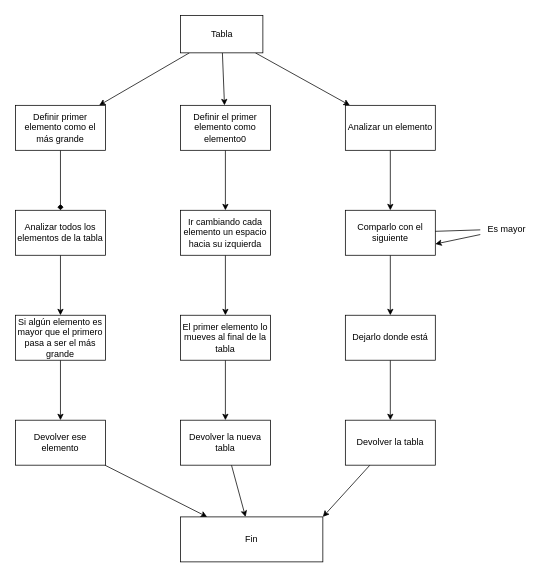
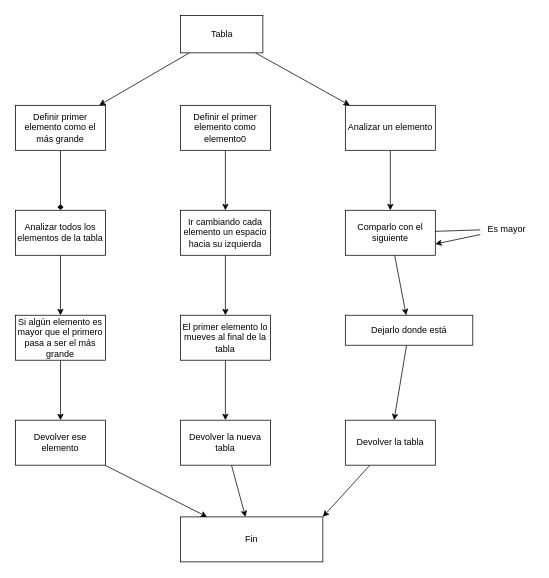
  <mxCell id="0" />
  <mxCell id="1" parent="0" />
- <mxCell id="2" value="" style="edgeStyle=none;html=1;" edge="1" parent="1" source="5" target="7"><mxGeometry relative="1" as="geometry" /></mxCell>
  <mxCell id="3" value="" style="edgeStyle=none;html=1;" edge="1" parent="1" source="5" target="9"><mxGeometry relative="1" as="geometry" /></mxCell>
  <mxCell id="4" value="" style="edgeStyle=none;html=1;" edge="1" parent="1" source="5" target="11"><mxGeometry relative="1" as="geometry" /></mxCell>
  <mxCell id="5" value="Tabla" style="html=1;" vertex="1" parent="1"><mxGeometry x="240" y="20" width="110" height="50" as="geometry" /></mxCell>
  <mxCell id="6" value="" style="edgeStyle=none;html=1;" edge="1" parent="1" source="7" target="20"><mxGeometry relative="1" as="geometry" /></mxCell>
  <mxCell id="7" value="Definir el primer elemento como elemento0" style="whiteSpace=wrap;html=1;" vertex="1" parent="1"><mxGeometry x="240" y="140" width="120" height="60" as="geometry" /></mxCell>
  <mxCell id="8" value="" style="edgeStyle=none;html=1;" edge="1" parent="1" source="9" target="27"><mxGeometry relative="1" as="geometry" /></mxCell>
  <mxCell id="9" value="Analizar un elemento" style="whiteSpace=wrap;html=1;" vertex="1" parent="1"><mxGeometry x="460" y="140" width="120" height="60" as="geometry" /></mxCell>
  <mxCell id="10" value="" style="edgeStyle=none;html=1;endArrow=diamond;" edge="1" parent="1" source="11" target="13"><mxGeometry relative="1" as="geometry" /></mxCell>
  <mxCell id="11" value="Definir primer elemento como el más grande" style="whiteSpace=wrap;html=1;" vertex="1" parent="1"><mxGeometry x="20" y="140" width="120" height="60" as="geometry" /></mxCell>
  <mxCell id="12" value="" style="edgeStyle=none;html=1;" edge="1" parent="1" source="13" target="15"><mxGeometry relative="1" as="geometry" /></mxCell>
  <mxCell id="13" value="Analizar todos los elementos de la tabla" style="whiteSpace=wrap;html=1;" vertex="1" parent="1"><mxGeometry x="20" y="280" width="120" height="60" as="geometry" /></mxCell>
  <mxCell id="14" value="" style="edgeStyle=none;html=1;" edge="1" parent="1" source="15" target="17"><mxGeometry relative="1" as="geometry" /></mxCell>
  <mxCell id="15" value="Si algún elemento es mayor que el primero pasa a ser el más grande" style="whiteSpace=wrap;html=1;" vertex="1" parent="1"><mxGeometry x="20" y="420" width="120" height="60" as="geometry" /></mxCell>
  <mxCell id="16" value="" style="edgeStyle=none;html=1;" edge="1" parent="1" source="17" target="18"><mxGeometry relative="1" as="geometry" /></mxCell>
  <mxCell id="17" value="Devolver ese elemento" style="whiteSpace=wrap;html=1;" vertex="1" parent="1"><mxGeometry x="20" y="560" width="120" height="60" as="geometry" /></mxCell>
  <mxCell id="18" value="Fin" style="whiteSpace=wrap;html=1;" vertex="1" parent="1"><mxGeometry x="240" y="689" width="190" height="60" as="geometry" /></mxCell>
  <mxCell id="19" value="" style="edgeStyle=none;html=1;" edge="1" parent="1" source="20" target="22"><mxGeometry relative="1" as="geometry" /></mxCell>
  <mxCell id="20" value="Ir cambiando cada elemento un espacio hacia su izquierda" style="whiteSpace=wrap;html=1;" vertex="1" parent="1"><mxGeometry x="240" y="280" width="120" height="60" as="geometry" /></mxCell>
  <mxCell id="21" value="" style="edgeStyle=none;html=1;" edge="1" parent="1" source="22" target="24"><mxGeometry relative="1" as="geometry" /></mxCell>
  <mxCell id="22" value="El primer elemento lo mueves al final de la tabla" style="whiteSpace=wrap;html=1;" vertex="1" parent="1"><mxGeometry x="240" y="420" width="120" height="60" as="geometry" /></mxCell>
  <mxCell id="23" value="" style="edgeStyle=none;html=1;" edge="1" parent="1" source="24" target="18"><mxGeometry relative="1" as="geometry" /></mxCell>
  <mxCell id="24" value="Devolver la nueva tabla" style="whiteSpace=wrap;html=1;" vertex="1" parent="1"><mxGeometry x="240" y="560" width="120" height="60" as="geometry" /></mxCell>
  <mxCell id="25" value="" style="edgeStyle=none;html=1;" edge="1" parent="1" source="27" target="29"><mxGeometry relative="1" as="geometry" /></mxCell>
  <mxCell id="26" value="" style="edgeStyle=none;html=1;startArrow=none;entryX=1;entryY=0.75;entryDx=0;entryDy=0;" edge="1" parent="1" source="31" target="27"><mxGeometry relative="1" as="geometry"><mxPoint x="660" y="307.143" as="targetPoint" /></mxGeometry></mxCell>
  <mxCell id="27" value="Comparlo con el siguiente" style="whiteSpace=wrap;html=1;" vertex="1" parent="1"><mxGeometry x="460" y="280" width="120" height="60" as="geometry" /></mxCell>
  <mxCell id="28" value="" style="edgeStyle=none;html=1;" edge="1" parent="1" source="29" target="33"><mxGeometry relative="1" as="geometry" /></mxCell>
- <mxCell id="29" value="Dejarlo donde está" style="whiteSpace=wrap;html=1;" vertex="1" parent="1"><mxGeometry x="460" y="420" width="120" height="60" as="geometry" /></mxCell>
+ <mxCell id="29" value="Dejarlo donde está" style="whiteSpace=wrap;html=1;" vertex="1" parent="1"><mxGeometry x="460" y="420" width="170" height="40" as="geometry" /></mxCell>
  <mxCell id="30" value="" style="edgeStyle=none;html=1;endArrow=none;" edge="1" parent="1" source="27" target="31"><mxGeometry relative="1" as="geometry"><mxPoint x="580" y="310" as="sourcePoint" /><mxPoint x="660" y="310" as="targetPoint" /></mxGeometry></mxCell>
  <mxCell id="31" value="Es mayor" style="text;html=1;align=center;verticalAlign=middle;resizable=0;points=[];autosize=1;strokeColor=none;fillColor=none;" vertex="1" parent="1"><mxGeometry x="640" y="290" width="70" height="30" as="geometry" /></mxCell>
  <mxCell id="32" style="edgeStyle=none;html=1;entryX=1;entryY=0;entryDx=0;entryDy=0;" edge="1" parent="1" source="33" target="18"><mxGeometry relative="1" as="geometry" /></mxCell>
  <mxCell id="33" value="Devolver la tabla" style="whiteSpace=wrap;html=1;" vertex="1" parent="1"><mxGeometry x="460" y="560" width="120" height="60" as="geometry" /></mxCell>
